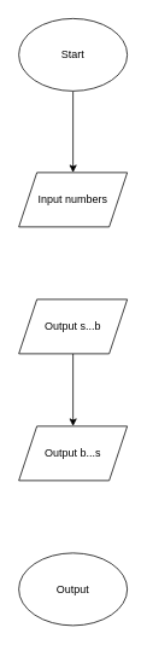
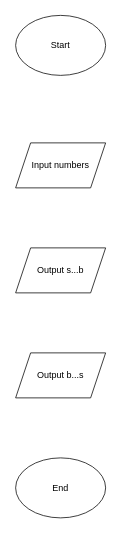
  <mxCell id="0" />
  <mxCell id="1" parent="0" />
- <mxCell id="2" value="" style="edgeStyle=orthogonalEdgeStyle;rounded=0;orthogonalLoop=1;jettySize=auto;html=1;" edge="1" parent="1" source="3" target="4"><mxGeometry relative="1" as="geometry" /></mxCell>
  <mxCell id="3" value="Start" style="ellipse;whiteSpace=wrap;html=1;" vertex="1" parent="1"><mxGeometry x="20" y="20" width="120" height="80" as="geometry" /></mxCell>
  <mxCell id="4" value="Input numbers" style="shape=parallelogram;perimeter=parallelogramPerimeter;whiteSpace=wrap;html=1;fixedSize=1;" vertex="1" parent="1"><mxGeometry x="20" y="190" width="120" height="60" as="geometry" /></mxCell>
- <mxCell id="5" value="" style="edgeStyle=orthogonalEdgeStyle;rounded=0;orthogonalLoop=1;jettySize=auto;html=1;" edge="1" parent="1" source="6" target="7"><mxGeometry relative="1" as="geometry" /></mxCell>
  <mxCell id="6" value="Output s...b" style="shape=parallelogram;perimeter=parallelogramPerimeter;whiteSpace=wrap;html=1;fixedSize=1;" vertex="1" parent="1"><mxGeometry x="20" y="330" width="120" height="60" as="geometry" /></mxCell>
  <mxCell id="7" value="Output b...s" style="shape=parallelogram;perimeter=parallelogramPerimeter;whiteSpace=wrap;html=1;fixedSize=1;" vertex="1" parent="1"><mxGeometry x="20" y="470" width="120" height="60" as="geometry" /></mxCell>
- <mxCell id="8" value="Output" style="ellipse;whiteSpace=wrap;html=1;" vertex="1" parent="1"><mxGeometry x="20" y="610" width="120" height="80" as="geometry" /></mxCell>
+ <mxCell id="8" value="End" style="ellipse;whiteSpace=wrap;html=1;" vertex="1" parent="1"><mxGeometry x="20" y="610" width="120" height="80" as="geometry" /></mxCell>
